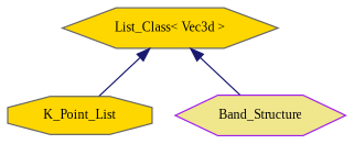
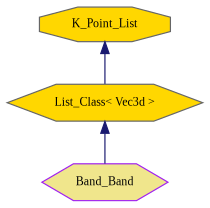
  digraph {
    fontname="Liberation Serif"
    node [color=gray40 fillcolor=gold fontname="Liberation Serif" fontsize=10 shape=hexagon style=filled]
    edge [color=midnightblue dir=back fontname="Liberation Serif" fontsize=10 labelfontname=Helvetica labelfontsize=10 style=solid]
    n1 [fontcolor=black height=0.2 label=K_Point_List shape=octagon width=0.4]
-   n2 [color=purple fillcolor=khaki height=0.2 label=Band_Structure width=0.4]
+   n2 [color=purple fillcolor=khaki height=0.2 label=Band_Band width=0.4]
    n3 [height=0.2 label="List_Class\< Vec3d \>" width=0.4]
-   n3 -> n1
+   n1 -> n3
    n3 -> n2
  }
